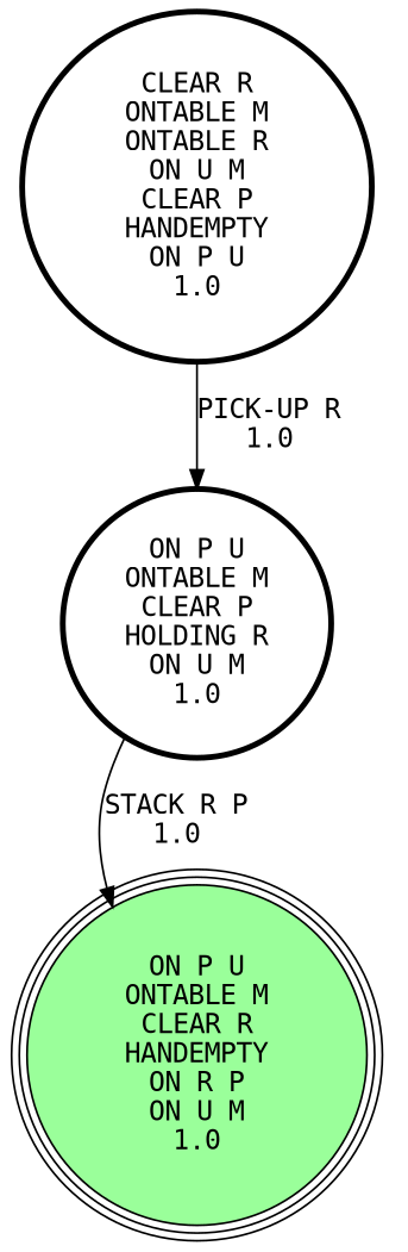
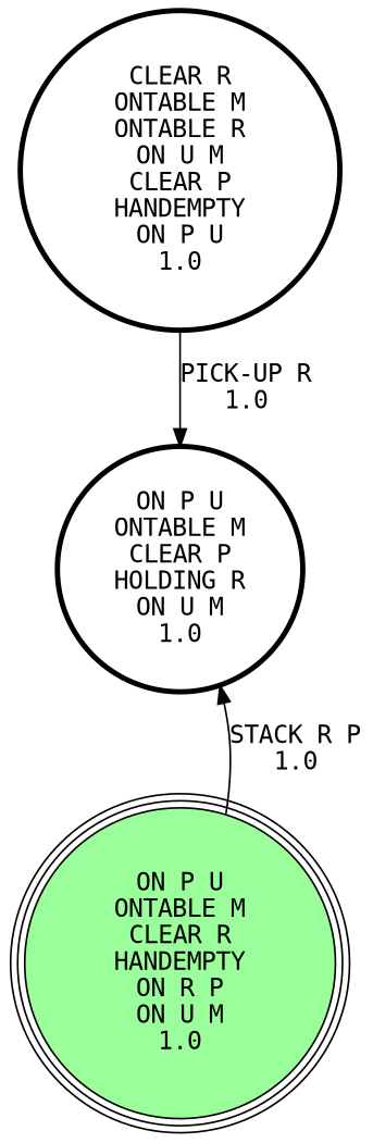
  digraph {
    fontname="DejaVu Sans Mono"
    node [penwidth=3 shape=circle fontname="DejaVu Sans Mono"]
    edge [fontname="DejaVu Sans Mono"]
    "CLEAR R\nONTABLE M\nONTABLE R\nON U M\nCLEAR P\nHANDEMPTY\nON P U\n1.0\n"
    "ON P U\nONTABLE M\nCLEAR P\nHOLDING R\nON U M\n1.0\n"
    "ON P U\nONTABLE M\nCLEAR R\nHANDEMPTY\nON R P\nON U M\n1.0\n" [fillcolor=palegreen1 peripheries=3 style=filled penwidth=""]
    "CLEAR R\nONTABLE M\nONTABLE R\nON U M\nCLEAR P\nHANDEMPTY\nON P U\n1.0\n" -> "ON P U\nONTABLE M\nCLEAR P\nHOLDING R\nON U M\n1.0\n" [label="PICK-UP R\n1.0\n"]
-   "ON P U\nONTABLE M\nCLEAR P\nHOLDING R\nON U M\n1.0\n" -> "ON P U\nONTABLE M\nCLEAR R\nHANDEMPTY\nON R P\nON U M\n1.0\n" [label="STACK R P\n1.0\n"]
+   "ON P U\nONTABLE M\nCLEAR R\nHANDEMPTY\nON R P\nON U M\n1.0\n" -> "ON P U\nONTABLE M\nCLEAR P\nHOLDING R\nON U M\n1.0\n" [label="STACK R P\n1.0\n"]
  }
